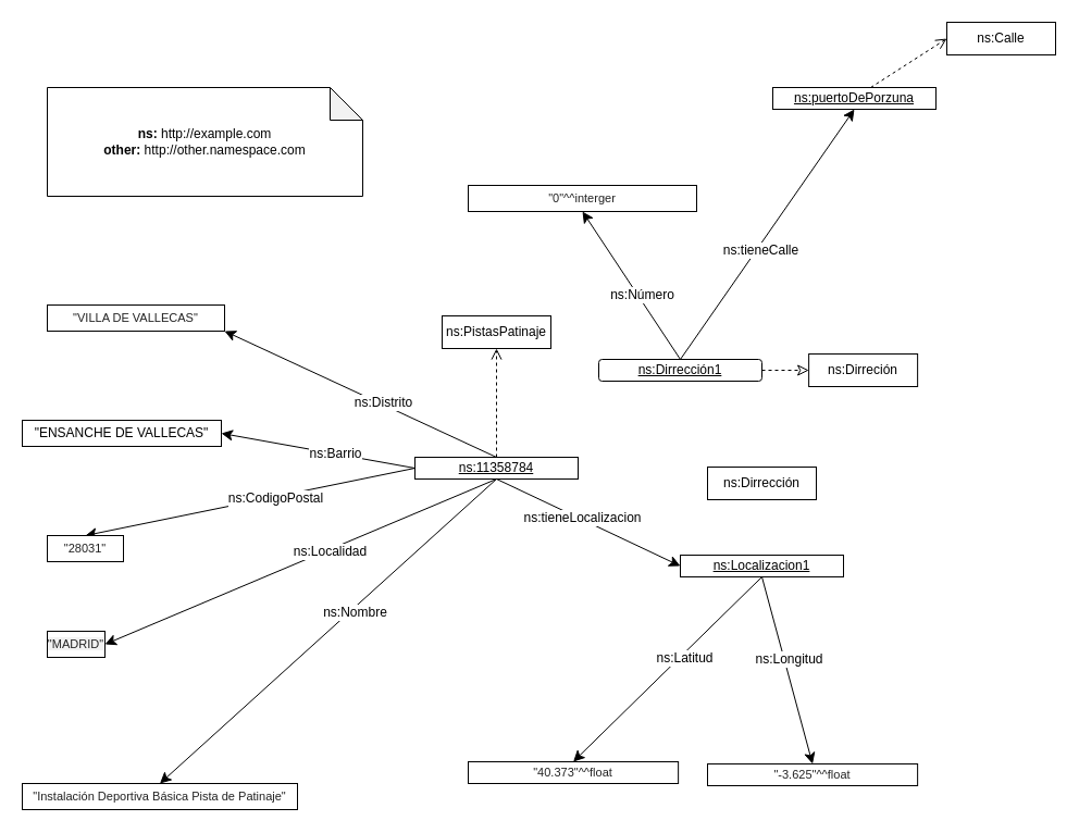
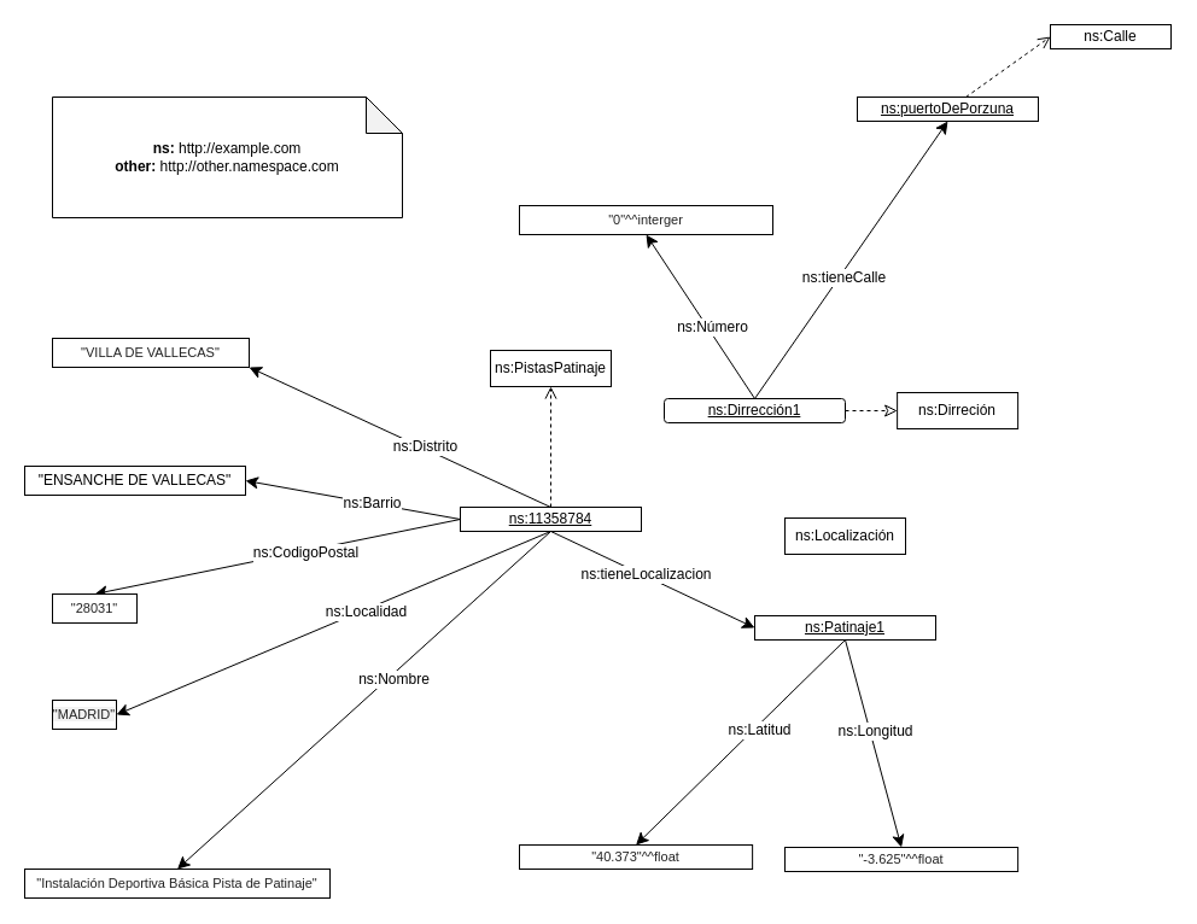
  <mxCell id="0" />
  <mxCell id="1" parent="0" />
  <mxCell id="2" value="" style="endArrow=classic;html=1;endSize=8;arcSize=0;rounded=0;entryX=0.5;entryY=0;entryDx=0;entryDy=0;exitX=0.5;exitY=1;exitDx=0;exitDy=0;" edge="1" parent="1" source="33" target="4"><mxGeometry width="50" height="50" relative="1" as="geometry"><mxPoint x="450" y="435" as="sourcePoint" /><mxPoint x="630" y="610" as="targetPoint" /><Array as="points" /></mxGeometry></mxCell>
  <mxCell id="3" value="ns:Nombre" style="text;html=1;align=center;verticalAlign=middle;resizable=0;points=[];labelBackgroundColor=#ffffff;" vertex="1" connectable="0" parent="2"><mxGeometry x="-0.127" relative="1" as="geometry"><mxPoint x="4" as="offset" /></mxGeometry></mxCell>
  <mxCell id="4" value="&lt;span style=&quot;color: rgb(34, 34, 34); font-family: Arial, sans-serif; font-size: 11.025px; text-align: start; background-color: rgb(255, 255, 255);&quot;&gt;&quot;Instalación Deportiva Básica Pista de Patinaje&quot;&lt;/span&gt;" style="rounded=0;whiteSpace=wrap;html=1;" vertex="1" parent="1"><mxGeometry x="20" y="720" width="253" height="24" as="geometry" /></mxCell>
  <mxCell id="5" value="" style="endArrow=classic;html=1;endSize=8;arcSize=0;rounded=0;exitX=0.5;exitY=1;exitDx=0;exitDy=0;entryX=1;entryY=0.5;entryDx=0;entryDy=0;" edge="1" parent="1" source="33" target="7"><mxGeometry width="50" height="50" relative="1" as="geometry"><mxPoint x="450" y="435" as="sourcePoint" /><mxPoint x="343" y="610" as="targetPoint" /><Array as="points" /></mxGeometry></mxCell>
  <mxCell id="6" value="ns:Localidad" style="text;html=1;align=center;verticalAlign=middle;resizable=0;points=[];labelBackgroundColor=#ffffff;" vertex="1" connectable="0" parent="5"><mxGeometry x="-0.127" relative="1" as="geometry"><mxPoint x="4" as="offset" /></mxGeometry></mxCell>
  <mxCell id="7" value="&lt;span style=&quot;color: rgb(34, 34, 34); font-family: Arial, sans-serif; font-size: 11.025px; text-align: start; background-color: rgb(242, 242, 242);&quot;&gt;&quot;MADRID&quot;&lt;/span&gt;" style="rounded=0;whiteSpace=wrap;html=1;" vertex="1" parent="1"><mxGeometry x="43" y="580" width="53" height="24" as="geometry" /></mxCell>
  <mxCell id="8" value="" style="endArrow=classic;html=1;endSize=8;arcSize=0;rounded=0;entryX=0.5;entryY=0;entryDx=0;entryDy=0;exitX=0;exitY=0.5;exitDx=0;exitDy=0;" edge="1" parent="1" target="10" source="33"><mxGeometry width="50" height="50" relative="1" as="geometry"><mxPoint x="370" y="422.5" as="sourcePoint" /><mxPoint x="476" y="751" as="targetPoint" /><Array as="points" /></mxGeometry></mxCell>
  <mxCell id="9" value="ns:CodigoPostal" style="text;html=1;align=center;verticalAlign=middle;resizable=0;points=[];labelBackgroundColor=#ffffff;" vertex="1" connectable="0" parent="8"><mxGeometry x="-0.127" relative="1" as="geometry"><mxPoint x="4" as="offset" /></mxGeometry></mxCell>
  <mxCell id="10" value="&lt;p&gt;&lt;span style=&quot;color: rgb(34, 34, 34); font-family: Arial, sans-serif; font-size: 11.025px; text-align: start; background-color: rgb(255, 255, 255);&quot;&gt;&quot;28031&quot;&lt;/span&gt;&lt;/p&gt;" style="rounded=0;whiteSpace=wrap;html=1;" vertex="1" parent="1"><mxGeometry x="43" y="492" width="70" height="24" as="geometry" /></mxCell>
  <mxCell id="11" value="" style="endArrow=classic;html=1;endSize=8;arcSize=0;rounded=0;entryX=1;entryY=0.5;entryDx=0;entryDy=0;exitX=0;exitY=0.5;exitDx=0;exitDy=0;" edge="1" parent="1" target="13" source="33"><mxGeometry width="50" height="50" relative="1" as="geometry"><mxPoint x="370" y="422.5" as="sourcePoint" /><mxPoint x="486" y="761" as="targetPoint" /><Array as="points" /></mxGeometry></mxCell>
  <mxCell id="12" value="ns:Barrio" style="text;html=1;align=center;verticalAlign=middle;resizable=0;points=[];labelBackgroundColor=#ffffff;" vertex="1" connectable="0" parent="11"><mxGeometry x="-0.127" relative="1" as="geometry"><mxPoint x="4" as="offset" /></mxGeometry></mxCell>
  <mxCell id="13" value="&lt;p&gt;&quot;ENSANCHE DE VALLECAS&quot;&lt;br&gt;&lt;/p&gt;" style="rounded=0;whiteSpace=wrap;html=1;" vertex="1" parent="1"><mxGeometry x="20" y="386" width="183" height="24" as="geometry" /></mxCell>
  <mxCell id="14" value="" style="endArrow=classic;html=1;endSize=8;arcSize=0;rounded=0;entryX=0;entryY=0.5;entryDx=0;entryDy=0;exitX=0.5;exitY=1;exitDx=0;exitDy=0;" edge="1" parent="1" target="35" source="33"><mxGeometry width="50" height="50" relative="1" as="geometry"><mxPoint x="450" y="435" as="sourcePoint" /><mxPoint x="600" y="510" as="targetPoint" /><Array as="points" /></mxGeometry></mxCell>
  <mxCell id="15" value="ns:tieneLocalizacion" style="text;html=1;align=center;verticalAlign=middle;resizable=0;points=[];labelBackgroundColor=#ffffff;" vertex="1" connectable="0" parent="14"><mxGeometry x="-0.127" relative="1" as="geometry"><mxPoint x="4" as="offset" /></mxGeometry></mxCell>
  <mxCell id="16" value="" style="endArrow=classic;html=1;endSize=8;arcSize=0;rounded=0;entryX=1;entryY=1;entryDx=0;entryDy=0;exitX=0.5;exitY=0;exitDx=0;exitDy=0;" edge="1" parent="1" target="18" source="33"><mxGeometry width="50" height="50" relative="1" as="geometry"><mxPoint x="450" y="410" as="sourcePoint" /><mxPoint x="227" y="311" as="targetPoint" /><Array as="points" /></mxGeometry></mxCell>
  <mxCell id="17" value="ns:Distrito" style="text;html=1;align=center;verticalAlign=middle;resizable=0;points=[];labelBackgroundColor=#ffffff;" vertex="1" connectable="0" parent="16"><mxGeometry x="-0.127" relative="1" as="geometry"><mxPoint x="4" as="offset" /></mxGeometry></mxCell>
  <mxCell id="18" value="&lt;p style=&quot;text-align: start;&quot;&gt;&lt;font face=&quot;Arial, sans-serif&quot; color=&quot;#222222&quot;&gt;&lt;span style=&quot;font-size: 11.025px;&quot;&gt;&quot;VILLA DE VALLECAS&quot;&lt;/span&gt;&lt;/font&gt;&lt;/p&gt;" style="rounded=0;whiteSpace=wrap;html=1;" vertex="1" parent="1"><mxGeometry x="43" y="280" width="163" height="24" as="geometry" /></mxCell>
  <mxCell id="19" value="" style="endArrow=classic;html=1;endSize=8;arcSize=0;rounded=0;entryX=0.5;entryY=1;entryDx=0;entryDy=0;exitX=0.5;exitY=0;exitDx=0;exitDy=0;" edge="1" parent="1" target="21" source="38"><mxGeometry width="50" height="50" relative="1" as="geometry"><mxPoint x="625" y="330" as="sourcePoint" /><mxPoint x="424" y="71.9" as="targetPoint" /><Array as="points" /></mxGeometry></mxCell>
  <mxCell id="20" value="ns:Número" style="text;html=1;align=center;verticalAlign=middle;resizable=0;points=[];labelBackgroundColor=#ffffff;" vertex="1" connectable="0" parent="19"><mxGeometry x="-0.127" relative="1" as="geometry"><mxPoint x="4" as="offset" /></mxGeometry></mxCell>
  <mxCell id="21" value="&lt;p style=&quot;text-align: start;&quot;&gt;&lt;font face=&quot;Arial, sans-serif&quot; color=&quot;#222222&quot;&gt;&lt;span style=&quot;font-size: 11.025px; background-color: rgb(255, 255, 255);&quot;&gt;&quot;0&quot;^^interger&lt;/span&gt;&lt;/font&gt;&lt;/p&gt;" style="rounded=0;whiteSpace=wrap;html=1;" vertex="1" parent="1"><mxGeometry x="430" y="170" width="210" height="24" as="geometry" /></mxCell>
  <mxCell id="22" value="" style="endArrow=classic;html=1;endSize=8;arcSize=0;rounded=0;entryX=0.5;entryY=0;entryDx=0;entryDy=0;exitX=0.5;exitY=1;exitDx=0;exitDy=0;" edge="1" parent="1" target="24" source="35"><mxGeometry width="50" height="50" relative="1" as="geometry"><mxPoint x="705" y="534" as="sourcePoint" /><mxPoint x="657.12" y="671.9" as="targetPoint" /><Array as="points" /></mxGeometry></mxCell>
  <mxCell id="23" value="ns:Latitud" style="text;html=1;align=center;verticalAlign=middle;resizable=0;points=[];labelBackgroundColor=#ffffff;" vertex="1" connectable="0" parent="22"><mxGeometry x="-0.127" relative="1" as="geometry"><mxPoint x="4" as="offset" /></mxGeometry></mxCell>
  <mxCell id="24" value="&lt;p style=&quot;text-align: start;&quot;&gt;&lt;font face=&quot;Arial, sans-serif&quot; color=&quot;#222222&quot;&gt;&lt;span style=&quot;font-size: 11.025px; background-color: rgb(255, 255, 255);&quot;&gt;&quot;40.373&quot;^^float&lt;/span&gt;&lt;/font&gt;&lt;br&gt;&lt;/p&gt;" style="rounded=0;whiteSpace=wrap;html=1;" vertex="1" parent="1"><mxGeometry x="430" y="700" width="193.12" height="20" as="geometry" /></mxCell>
  <mxCell id="25" value="" style="endArrow=classic;html=1;endSize=8;arcSize=0;rounded=0;entryX=0.5;entryY=0;entryDx=0;entryDy=0;exitX=0.5;exitY=1;exitDx=0;exitDy=0;" edge="1" parent="1" target="27" source="35"><mxGeometry width="50" height="50" relative="1" as="geometry"><mxPoint x="705" y="534" as="sourcePoint" /><mxPoint x="877.12" y="673.9" as="targetPoint" /><Array as="points" /></mxGeometry></mxCell>
  <mxCell id="26" value="ns:Longitud" style="text;html=1;align=center;verticalAlign=middle;resizable=0;points=[];labelBackgroundColor=#ffffff;" vertex="1" connectable="0" parent="25"><mxGeometry x="-0.127" relative="1" as="geometry"><mxPoint x="4" as="offset" /></mxGeometry></mxCell>
  <mxCell id="27" value="&lt;p style=&quot;text-align: start;&quot;&gt;&lt;font face=&quot;Arial, sans-serif&quot; color=&quot;#222222&quot;&gt;&lt;span style=&quot;background-color: rgb(255, 255, 255);&quot;&gt;&lt;span style=&quot;font-size: 11.025px;&quot;&gt;&quot;-3.625&quot;^^float&lt;/span&gt;&lt;/span&gt;&lt;/font&gt;&lt;br&gt;&lt;/p&gt;" style="rounded=0;whiteSpace=wrap;html=1;" vertex="1" parent="1"><mxGeometry x="650" y="702" width="193.12" height="20" as="geometry" /></mxCell>
  <mxCell id="28" value="" style="endArrow=classic;html=1;endSize=8;arcSize=0;rounded=0;entryX=0.5;entryY=1;entryDx=0;entryDy=0;exitX=0.5;exitY=0;exitDx=0;exitDy=0;" edge="1" parent="1" target="41" source="38"><mxGeometry width="50" height="50" relative="1" as="geometry"><mxPoint x="625" y="330" as="sourcePoint" /><mxPoint x="805" y="115" as="targetPoint" /><Array as="points" /></mxGeometry></mxCell>
  <mxCell id="29" value="ns:tieneCalle" style="text;html=1;align=center;verticalAlign=middle;resizable=0;points=[];labelBackgroundColor=#ffffff;" vertex="1" connectable="0" parent="28"><mxGeometry x="-0.127" relative="1" as="geometry"><mxPoint x="4" as="offset" /></mxGeometry></mxCell>
  <mxCell id="30" value="&lt;div&gt;&lt;/div&gt;&lt;span style=&quot;background-color: initial;&quot;&gt;&lt;b&gt;ns:&amp;nbsp;&lt;/b&gt;http://example.com&lt;/span&gt;&lt;div&gt;&lt;b style=&quot;background-color: initial;&quot;&gt;other:&lt;/b&gt;&lt;span style=&quot;background-color: initial;&quot;&gt; http://other.namespace.com&lt;/span&gt;&lt;br&gt;&lt;/div&gt;" style="shape=note;whiteSpace=wrap;html=1;backgroundOutline=1;darkOpacity=0.05;" vertex="1" parent="1"><mxGeometry x="43" y="80" width="290" height="100" as="geometry" /></mxCell>
  <mxCell id="31" value="" style="endArrow=open;html=1;fontColor=#000099;endFill=0;dashed=1;entryX=0.5;entryY=1;entryDx=0;entryDy=0;endSize=8;exitX=0.5;exitY=0;exitDx=0;exitDy=0;rounded=0;fontFamily=Helvetica;fontSize=12;" edge="1" source="33" target="32" parent="1"><mxGeometry width="50" height="50" relative="1" as="geometry"><mxPoint x="320" y="310" as="sourcePoint" /><mxPoint x="193" y="240" as="targetPoint" /></mxGeometry></mxCell>
  <mxCell id="32" value="ns:PistasPatinaje" style="rounded=0;whiteSpace=wrap;html=1;snapToPoint=1;points=[[0.1,0],[0.2,0],[0.3,0],[0.4,0],[0.5,0],[0.6,0],[0.7,0],[0.8,0],[0.9,0],[0,0.1],[0,0.3],[0,0.5],[0,0.7],[0,0.9],[0.1,1],[0.2,1],[0.3,1],[0.4,1],[0.5,1],[0.6,1],[0.7,1],[0.8,1],[0.9,1],[1,0.1],[1,0.3],[1,0.5],[1,0.7],[1,0.9]];strokeColor=default;fontFamily=Helvetica;fontSize=12;fontColor=default;fillColor=default;" vertex="1" parent="1"><mxGeometry x="406" y="290" width="100" height="30" as="geometry" /></mxCell>
  <mxCell id="33" value="&lt;u&gt;ns:11358784&lt;/u&gt;" style="rounded=0;whiteSpace=wrap;html=1;snapToPoint=1;points=[[0.1,0],[0.2,0],[0.3,0],[0.4,0],[0.5,0],[0.6,0],[0.7,0],[0.8,0],[0.9,0],[0,0.1],[0,0.3],[0,0.5],[0,0.7],[0,0.9],[0.1,1],[0.2,1],[0.3,1],[0.4,1],[0.5,1],[0.6,1],[0.7,1],[0.8,1],[0.9,1],[1,0.1],[1,0.3],[1,0.5],[1,0.7],[1,0.9]];strokeColor=default;fontFamily=Helvetica;fontSize=12;fontColor=default;fillColor=default;" vertex="1" parent="1"><mxGeometry x="381" y="420" width="150" height="20" as="geometry" /></mxCell>
- <mxCell id="34" value="ns:Dirrección" style="rounded=0;whiteSpace=wrap;html=1;snapToPoint=1;points=[[0.1,0],[0.2,0],[0.3,0],[0.4,0],[0.5,0],[0.6,0],[0.7,0],[0.8,0],[0.9,0],[0,0.1],[0,0.3],[0,0.5],[0,0.7],[0,0.9],[0.1,1],[0.2,1],[0.3,1],[0.4,1],[0.5,1],[0.6,1],[0.7,1],[0.8,1],[0.9,1],[1,0.1],[1,0.3],[1,0.5],[1,0.7],[1,0.9]];strokeColor=default;fontFamily=Helvetica;fontSize=12;fontColor=default;fillColor=default;" vertex="1" parent="1"><mxGeometry x="650" y="429" width="100" height="30" as="geometry" /></mxCell>
- <mxCell id="35" value="&lt;u&gt;ns:Localizacion1&lt;/u&gt;" style="rounded=0;whiteSpace=wrap;html=1;snapToPoint=1;points=[[0.1,0],[0.2,0],[0.3,0],[0.4,0],[0.5,0],[0.6,0],[0.7,0],[0.8,0],[0.9,0],[0,0.1],[0,0.3],[0,0.5],[0,0.7],[0,0.9],[0.1,1],[0.2,1],[0.3,1],[0.4,1],[0.5,1],[0.6,1],[0.7,1],[0.8,1],[0.9,1],[1,0.1],[1,0.3],[1,0.5],[1,0.7],[1,0.9]];strokeColor=default;fontFamily=Helvetica;fontSize=12;fontColor=default;fillColor=default;" vertex="1" parent="1"><mxGeometry x="625" y="510" width="150" height="20" as="geometry" /></mxCell>
+ <mxCell id="34" value="ns:Localización" style="rounded=0;whiteSpace=wrap;html=1;snapToPoint=1;points=[[0.1,0],[0.2,0],[0.3,0],[0.4,0],[0.5,0],[0.6,0],[0.7,0],[0.8,0],[0.9,0],[0,0.1],[0,0.3],[0,0.5],[0,0.7],[0,0.9],[0.1,1],[0.2,1],[0.3,1],[0.4,1],[0.5,1],[0.6,1],[0.7,1],[0.8,1],[0.9,1],[1,0.1],[1,0.3],[1,0.5],[1,0.7],[1,0.9]];strokeColor=default;fontFamily=Helvetica;fontSize=12;fontColor=default;fillColor=default;" vertex="1" parent="1"><mxGeometry x="650" y="429" width="100" height="30" as="geometry" /></mxCell>
+ <mxCell id="35" value="&lt;u&gt;ns:Patinaje1&lt;/u&gt;" style="rounded=0;whiteSpace=wrap;html=1;snapToPoint=1;points=[[0.1,0],[0.2,0],[0.3,0],[0.4,0],[0.5,0],[0.6,0],[0.7,0],[0.8,0],[0.9,0],[0,0.1],[0,0.3],[0,0.5],[0,0.7],[0,0.9],[0.1,1],[0.2,1],[0.3,1],[0.4,1],[0.5,1],[0.6,1],[0.7,1],[0.8,1],[0.9,1],[1,0.1],[1,0.3],[1,0.5],[1,0.7],[1,0.9]];strokeColor=default;fontFamily=Helvetica;fontSize=12;fontColor=default;fillColor=default;" vertex="1" parent="1"><mxGeometry x="625" y="510" width="150" height="20" as="geometry" /></mxCell>
  <mxCell id="36" value="" style="endArrow=classic;html=1;fontColor=#000099;endFill=0;dashed=1;entryX=0;entryY=0.5;entryDx=0;entryDy=0;endSize=8;exitX=1;exitY=0.5;exitDx=0;exitDy=0;rounded=0;fontFamily=Helvetica;fontSize=12;" edge="1" parent="1" source="38" target="37"><mxGeometry width="50" height="50" relative="1" as="geometry"><mxPoint x="757.12" y="311.5" as="sourcePoint" /><mxPoint x="630.12" y="241.5" as="targetPoint" /></mxGeometry></mxCell>
  <mxCell id="37" value="ns:Dirreción" style="rounded=0;whiteSpace=wrap;html=1;snapToPoint=1;points=[[0.1,0],[0.2,0],[0.3,0],[0.4,0],[0.5,0],[0.6,0],[0.7,0],[0.8,0],[0.9,0],[0,0.1],[0,0.3],[0,0.5],[0,0.7],[0,0.9],[0.1,1],[0.2,1],[0.3,1],[0.4,1],[0.5,1],[0.6,1],[0.7,1],[0.8,1],[0.9,1],[1,0.1],[1,0.3],[1,0.5],[1,0.7],[1,0.9]];strokeColor=default;fontFamily=Helvetica;fontSize=12;fontColor=default;fillColor=default;" vertex="1" parent="1"><mxGeometry x="743.12" y="325" width="100" height="30" as="geometry" /></mxCell>
  <mxCell id="38" value="&lt;u&gt;ns:Dirrección1&lt;/u&gt;" style="whiteSpace=wrap;html=1;snapToPoint=1;points=[[0.1,0],[0.2,0],[0.3,0],[0.4,0],[0.5,0],[0.6,0],[0.7,0],[0.8,0],[0.9,0],[0,0.1],[0,0.3],[0,0.5],[0,0.7],[0,0.9],[0.1,1],[0.2,1],[0.3,1],[0.4,1],[0.5,1],[0.6,1],[0.7,1],[0.8,1],[0.9,1],[1,0.1],[1,0.3],[1,0.5],[1,0.7],[1,0.9]];strokeColor=default;fontFamily=Helvetica;fontSize=12;fontColor=default;fillColor=default;rounded=1;" vertex="1" parent="1"><mxGeometry x="550" y="330" width="150" height="20" as="geometry" /></mxCell>
  <mxCell id="39" value="" style="endArrow=open;html=1;fontColor=#000099;endFill=0;dashed=1;entryX=0;entryY=0.5;entryDx=0;entryDy=0;endSize=8;exitX=0.6;exitY=0;exitDx=0;exitDy=0;rounded=0;fontFamily=Helvetica;fontSize=12;" edge="1" parent="1" source="41" target="40"><mxGeometry width="50" height="50" relative="1" as="geometry"><mxPoint x="865.56" y="16.5" as="sourcePoint" /><mxPoint x="738.56" y="-53.5" as="targetPoint" /></mxGeometry></mxCell>
- <mxCell id="40" value="ns:Calle" style="rounded=0;whiteSpace=wrap;html=1;snapToPoint=1;points=[[0.1,0],[0.2,0],[0.3,0],[0.4,0],[0.5,0],[0.6,0],[0.7,0],[0.8,0],[0.9,0],[0,0.1],[0,0.3],[0,0.5],[0,0.7],[0,0.9],[0.1,1],[0.2,1],[0.3,1],[0.4,1],[0.5,1],[0.6,1],[0.7,1],[0.8,1],[0.9,1],[1,0.1],[1,0.3],[1,0.5],[1,0.7],[1,0.9]];strokeColor=default;fontFamily=Helvetica;fontSize=12;fontColor=default;fillColor=default;" vertex="1" parent="1"><mxGeometry x="870" y="20" width="100" height="30" as="geometry" /></mxCell>
+ <mxCell id="40" value="ns:Calle" style="rounded=0;whiteSpace=wrap;html=1;snapToPoint=1;points=[[0.1,0],[0.2,0],[0.3,0],[0.4,0],[0.5,0],[0.6,0],[0.7,0],[0.8,0],[0.9,0],[0,0.1],[0,0.3],[0,0.5],[0,0.7],[0,0.9],[0.1,1],[0.2,1],[0.3,1],[0.4,1],[0.5,1],[0.6,1],[0.7,1],[0.8,1],[0.9,1],[1,0.1],[1,0.3],[1,0.5],[1,0.7],[1,0.9]];strokeColor=default;fontFamily=Helvetica;fontSize=12;fontColor=default;fillColor=default;" vertex="1" parent="1"><mxGeometry x="870" y="20" width="100" height="20" as="geometry" /></mxCell>
  <mxCell id="41" value="&lt;u&gt;ns:puertoDePorzuna&lt;/u&gt;" style="rounded=0;whiteSpace=wrap;html=1;snapToPoint=1;points=[[0.1,0],[0.2,0],[0.3,0],[0.4,0],[0.5,0],[0.6,0],[0.7,0],[0.8,0],[0.9,0],[0,0.1],[0,0.3],[0,0.5],[0,0.7],[0,0.9],[0.1,1],[0.2,1],[0.3,1],[0.4,1],[0.5,1],[0.6,1],[0.7,1],[0.8,1],[0.9,1],[1,0.1],[1,0.3],[1,0.5],[1,0.7],[1,0.9]];strokeColor=default;fontFamily=Helvetica;fontSize=12;fontColor=default;fillColor=default;" vertex="1" parent="1"><mxGeometry x="710" y="80" width="150" height="20" as="geometry" /></mxCell>
